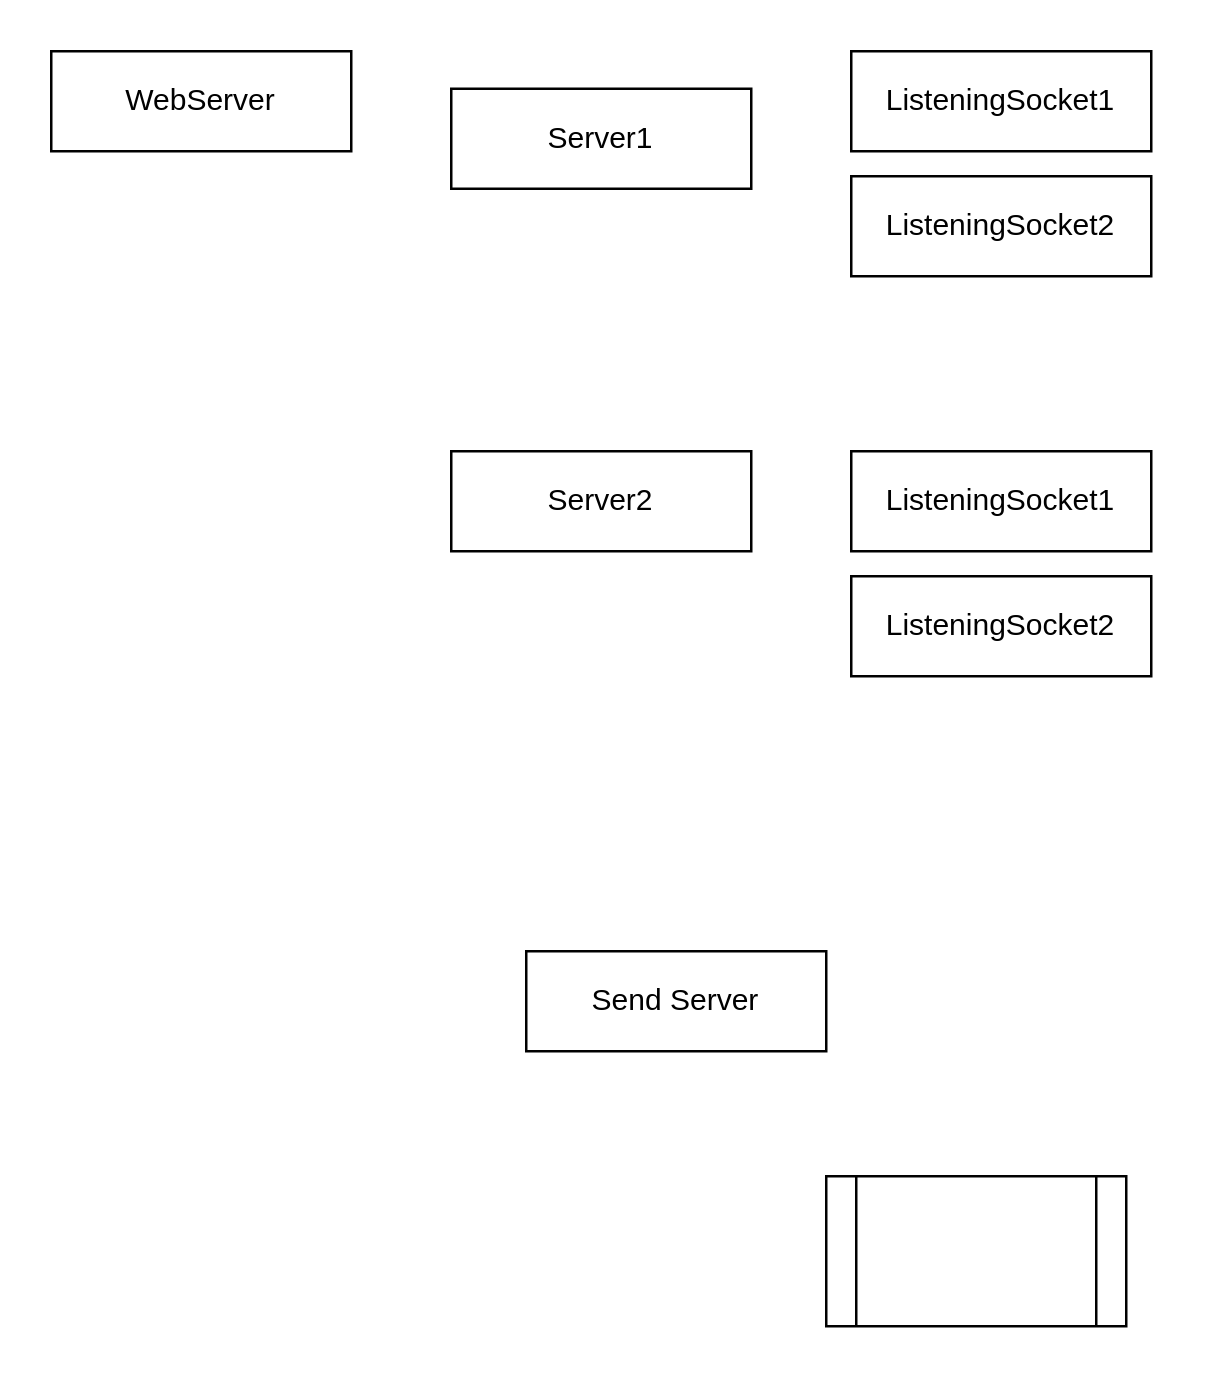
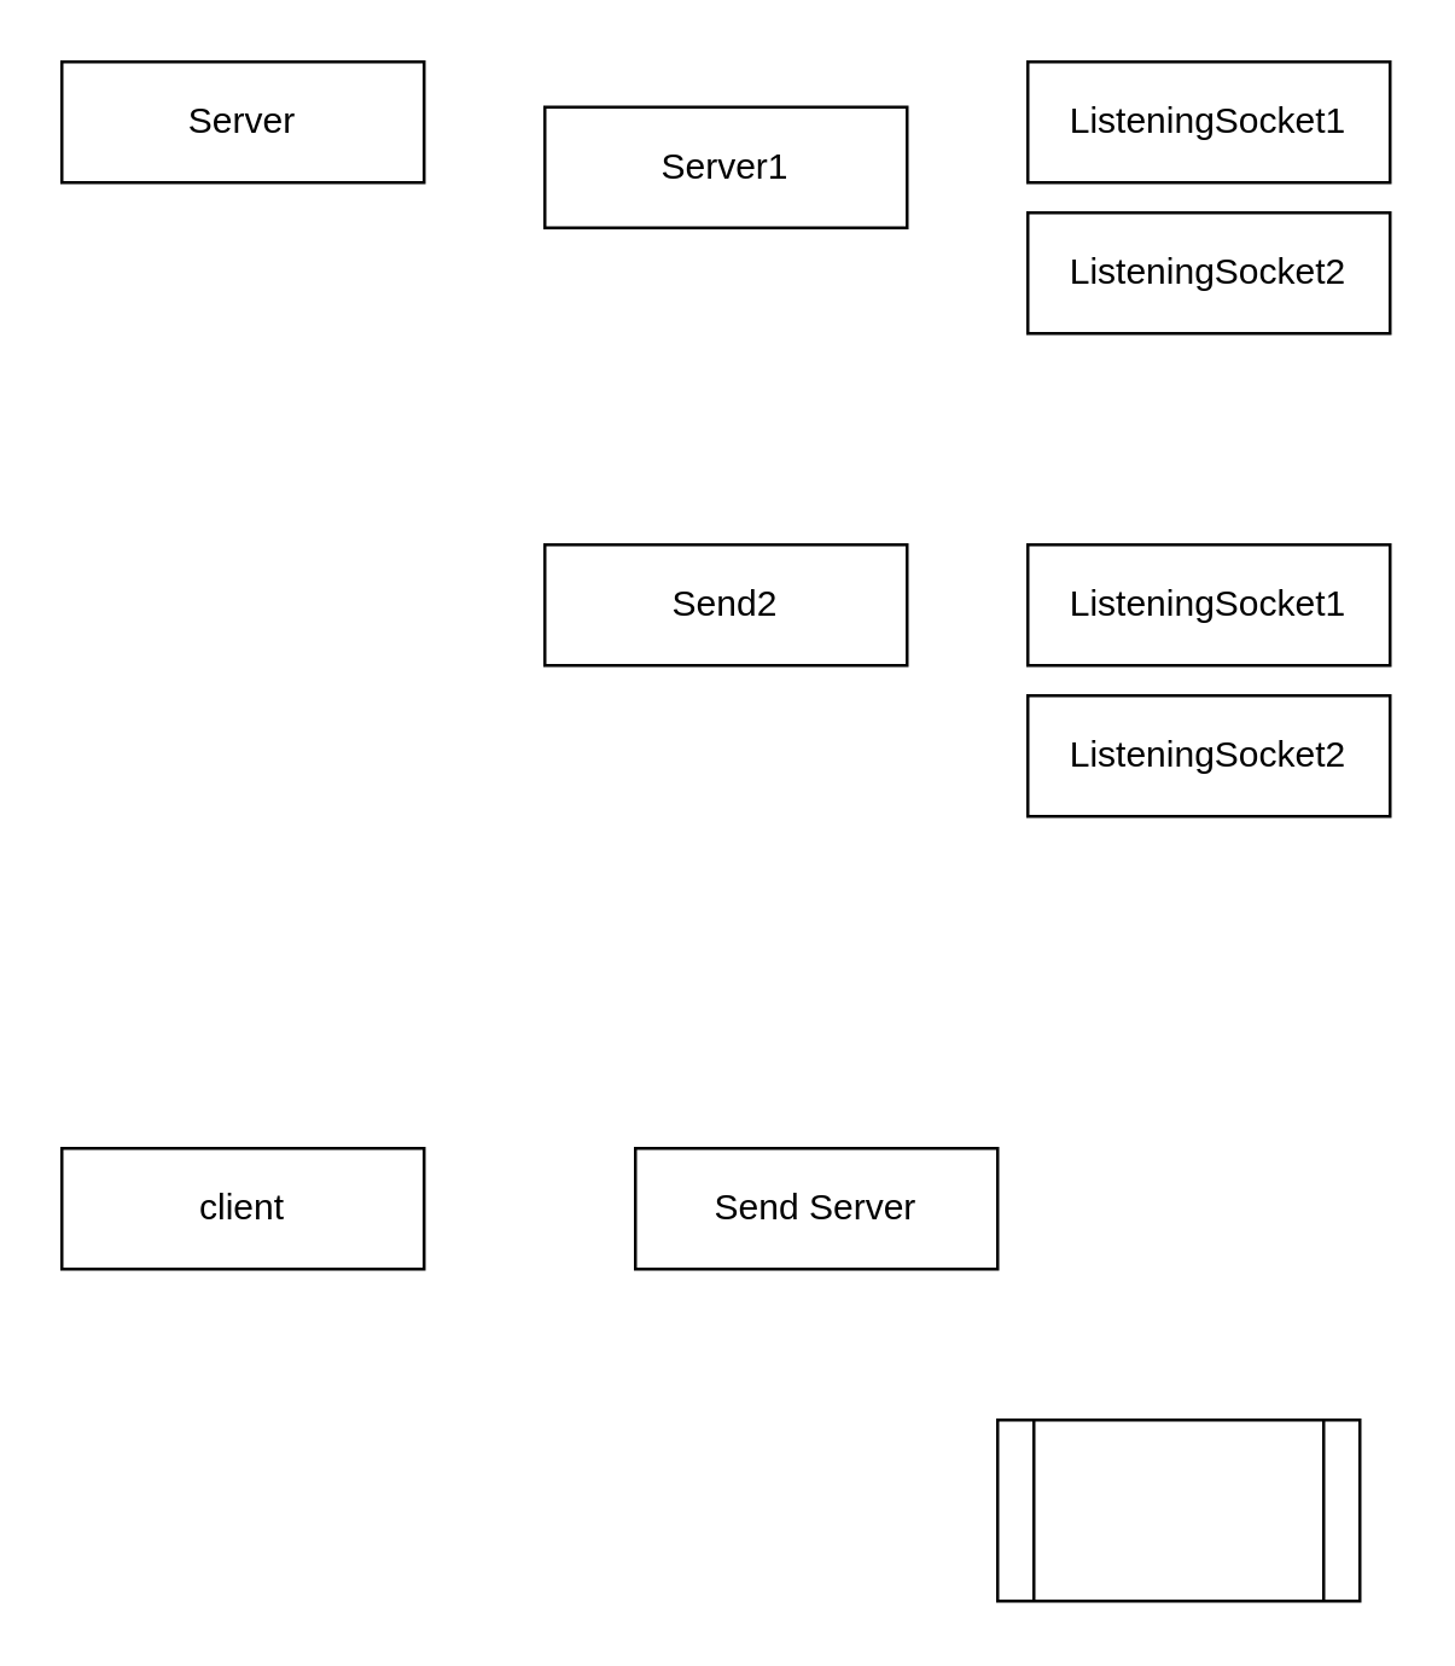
  <mxCell id="0" />
  <mxCell id="1" parent="0" />
- <mxCell id="2" value="WebServer" style="rounded=0;whiteSpace=wrap;html=1;" parent="1" vertex="1"><mxGeometry x="20" y="20" width="120" height="40" as="geometry" /></mxCell>
+ <mxCell id="2" value="Server" style="rounded=0;whiteSpace=wrap;html=1;" parent="1" vertex="1"><mxGeometry x="20" y="20" width="120" height="40" as="geometry" /></mxCell>
  <mxCell id="3" value="Server1" style="rounded=0;whiteSpace=wrap;html=1;" parent="1" vertex="1"><mxGeometry x="180" y="35" width="120" height="40" as="geometry" /></mxCell>
- <mxCell id="4" value="Server2" style="rounded=0;whiteSpace=wrap;html=1;" parent="1" vertex="1"><mxGeometry x="180" y="180" width="120" height="40" as="geometry" /></mxCell>
+ <mxCell id="4" value="Send2" style="rounded=0;whiteSpace=wrap;html=1;" parent="1" vertex="1"><mxGeometry x="180" y="180" width="120" height="40" as="geometry" /></mxCell>
  <mxCell id="5" value="ListeningSocket1" style="rounded=0;whiteSpace=wrap;html=1;" parent="1" vertex="1"><mxGeometry x="340" y="20" width="120" height="40" as="geometry" /></mxCell>
  <mxCell id="6" value="ListeningSocket2" style="rounded=0;whiteSpace=wrap;html=1;" parent="1" vertex="1"><mxGeometry x="340" y="70" width="120" height="40" as="geometry" /></mxCell>
  <mxCell id="7" value="ListeningSocket1" style="rounded=0;whiteSpace=wrap;html=1;" parent="1" vertex="1"><mxGeometry x="340" y="180" width="120" height="40" as="geometry" /></mxCell>
  <mxCell id="8" value="ListeningSocket2" style="rounded=0;whiteSpace=wrap;html=1;" parent="1" vertex="1"><mxGeometry x="340" y="230" width="120" height="40" as="geometry" /></mxCell>
+ <mxCell id="9" value="client" style="rounded=0;whiteSpace=wrap;html=1;" vertex="1" parent="1"><mxGeometry x="20" y="380" width="120" height="40" as="geometry" /></mxCell>
  <mxCell id="10" value="Send Server" style="rounded=0;whiteSpace=wrap;html=1;" vertex="1" parent="1"><mxGeometry x="210" y="380" width="120" height="40" as="geometry" /></mxCell>
  <mxCell id="11" value="" style="shape=process;whiteSpace=wrap;html=1;backgroundOutline=1;" vertex="1" parent="1"><mxGeometry x="330" y="470" width="120" height="60" as="geometry" /></mxCell>
